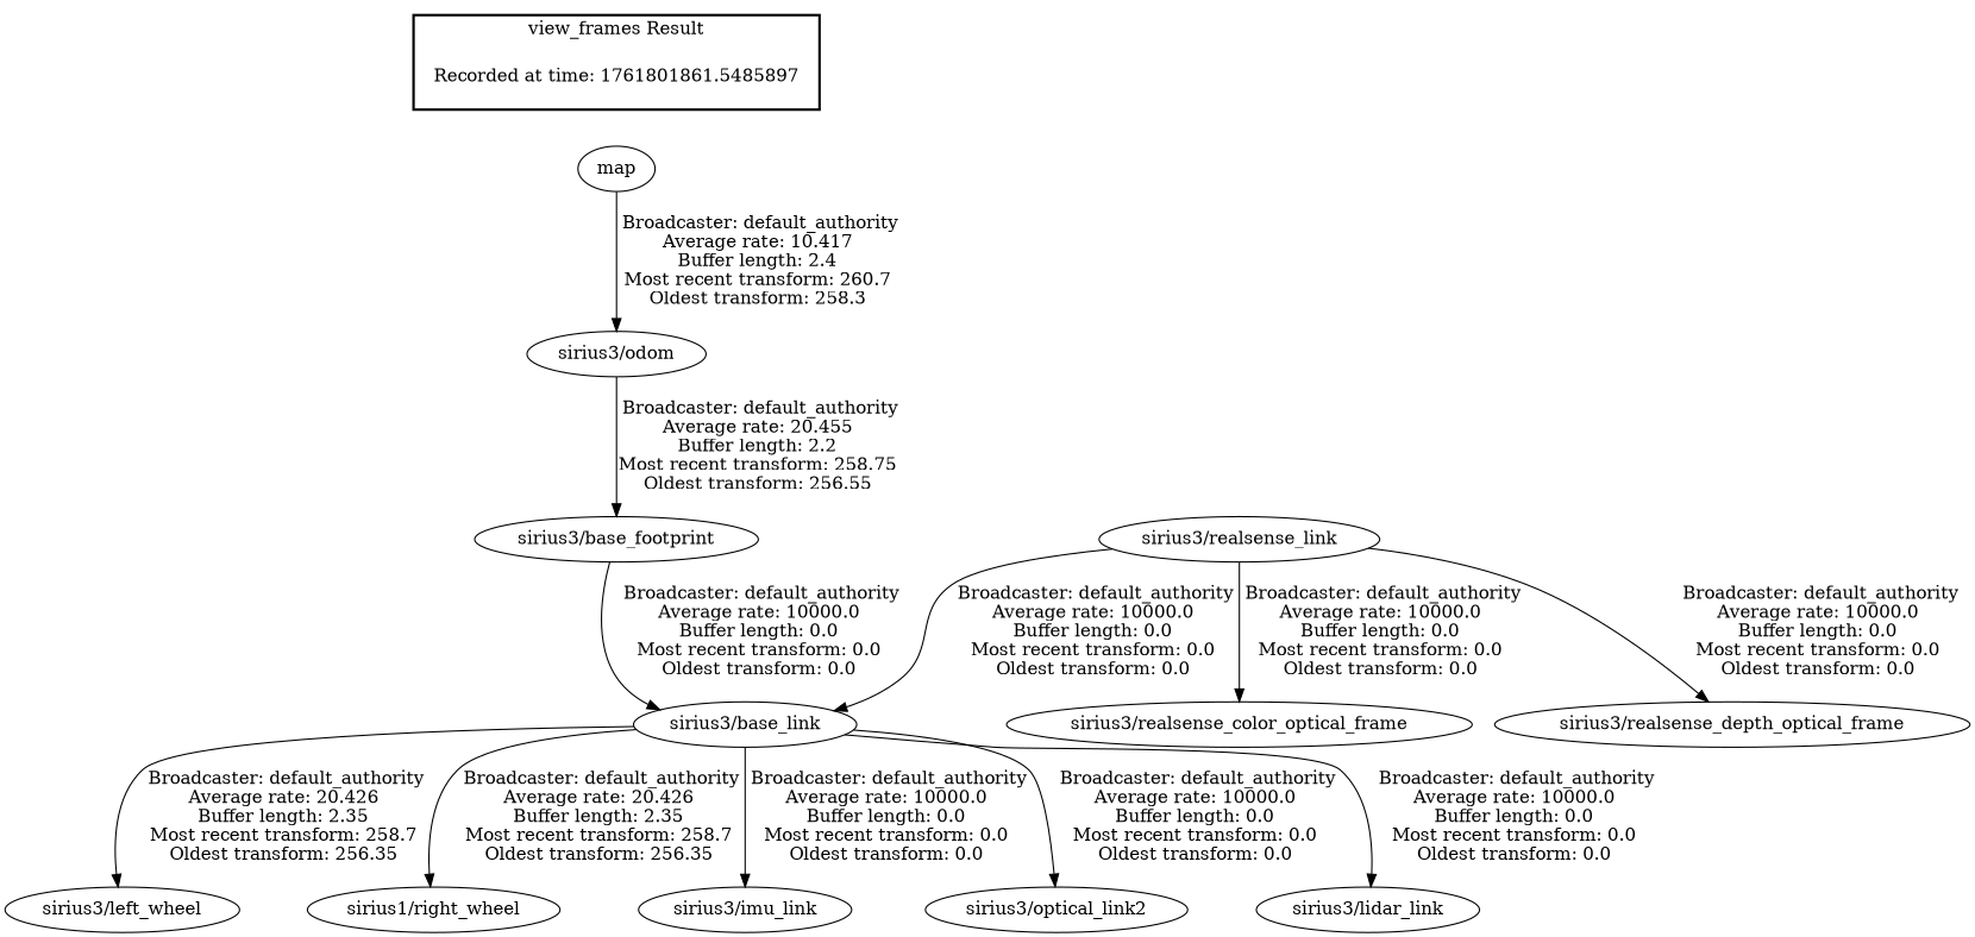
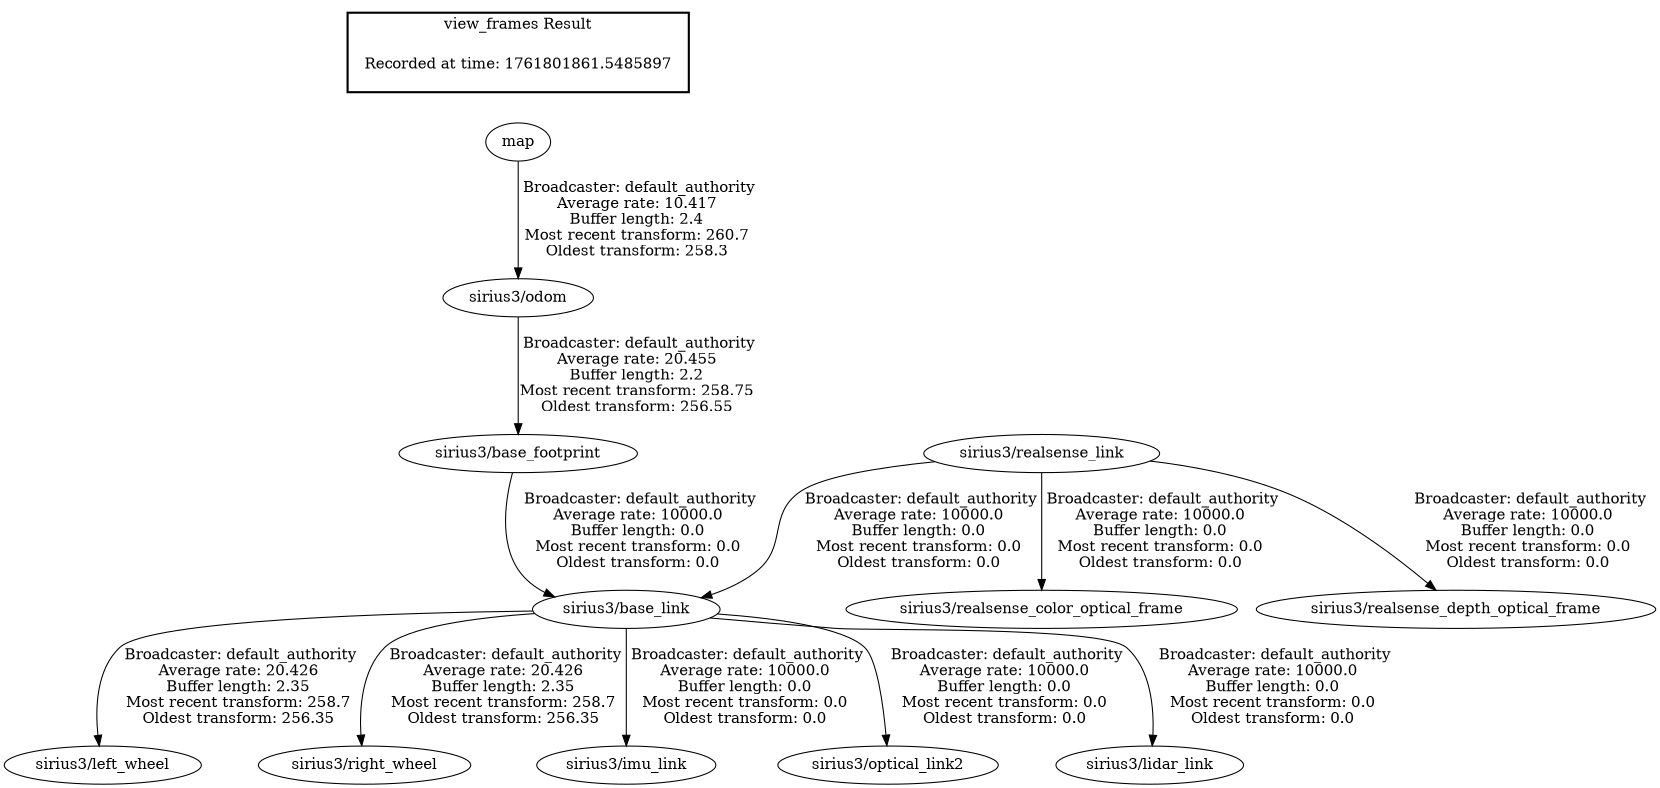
  digraph {
    "Recorded at time: 1761801861.5485897" [shape=plaintext]
    map
    "sirius3/base_link"
    "sirius3/left_wheel"
-   "sirius3/right_wheel" [label="sirius1/right_wheel"]
+   "sirius3/right_wheel"
    "sirius3/imu_link"
    n7 [label="sirius3/optical_link2"]
    "sirius3/lidar_link"
    "sirius3/realsense_link"
    "sirius3/realsense_color_optical_frame"
    "sirius3/realsense_depth_optical_frame"
    "sirius3/base_footprint"
    "sirius3/odom"
    subgraph cluster_1 {
      color=black
      label="view_frames Result"
      style=bold
      "Recorded at time: 1761801861.5485897"
    }
    "Recorded at time: 1761801861.5485897" -> map [style=invis]
    map -> "sirius3/odom" [label=" Broadcaster: default_authority\nAverage rate: 10.417\nBuffer length: 2.4\nMost recent transform: 260.7\nOldest transform: 258.3\n"]
    "sirius3/base_link" -> "sirius3/left_wheel" [label=" Broadcaster: default_authority\nAverage rate: 20.426\nBuffer length: 2.35\nMost recent transform: 258.7\nOldest transform: 256.35\n"]
    "sirius3/base_link" -> "sirius3/right_wheel" [label=" Broadcaster: default_authority\nAverage rate: 20.426\nBuffer length: 2.35\nMost recent transform: 258.7\nOldest transform: 256.35\n"]
    "sirius3/base_link" -> "sirius3/imu_link" [label=" Broadcaster: default_authority\nAverage rate: 10000.0\nBuffer length: 0.0\nMost recent transform: 0.0\nOldest transform: 0.0\n"]
    "sirius3/base_link" -> n7 [label=" Broadcaster: default_authority\nAverage rate: 10000.0\nBuffer length: 0.0\nMost recent transform: 0.0\nOldest transform: 0.0\n"]
    "sirius3/base_link" -> "sirius3/lidar_link" [label=" Broadcaster: default_authority\nAverage rate: 10000.0\nBuffer length: 0.0\nMost recent transform: 0.0\nOldest transform: 0.0\n"]
    "sirius3/realsense_link" -> "sirius3/base_link" [label=" Broadcaster: default_authority\nAverage rate: 10000.0\nBuffer length: 0.0\nMost recent transform: 0.0\nOldest transform: 0.0\n"]
    "sirius3/realsense_link" -> "sirius3/realsense_color_optical_frame" [label=" Broadcaster: default_authority\nAverage rate: 10000.0\nBuffer length: 0.0\nMost recent transform: 0.0\nOldest transform: 0.0\n"]
    "sirius3/realsense_link" -> "sirius3/realsense_depth_optical_frame" [label=" Broadcaster: default_authority\nAverage rate: 10000.0\nBuffer length: 0.0\nMost recent transform: 0.0\nOldest transform: 0.0\n"]
    "sirius3/base_footprint" -> "sirius3/base_link" [label=" Broadcaster: default_authority\nAverage rate: 10000.0\nBuffer length: 0.0\nMost recent transform: 0.0\nOldest transform: 0.0\n"]
    "sirius3/odom" -> "sirius3/base_footprint" [label=" Broadcaster: default_authority\nAverage rate: 20.455\nBuffer length: 2.2\nMost recent transform: 258.75\nOldest transform: 256.55\n"]
  }
